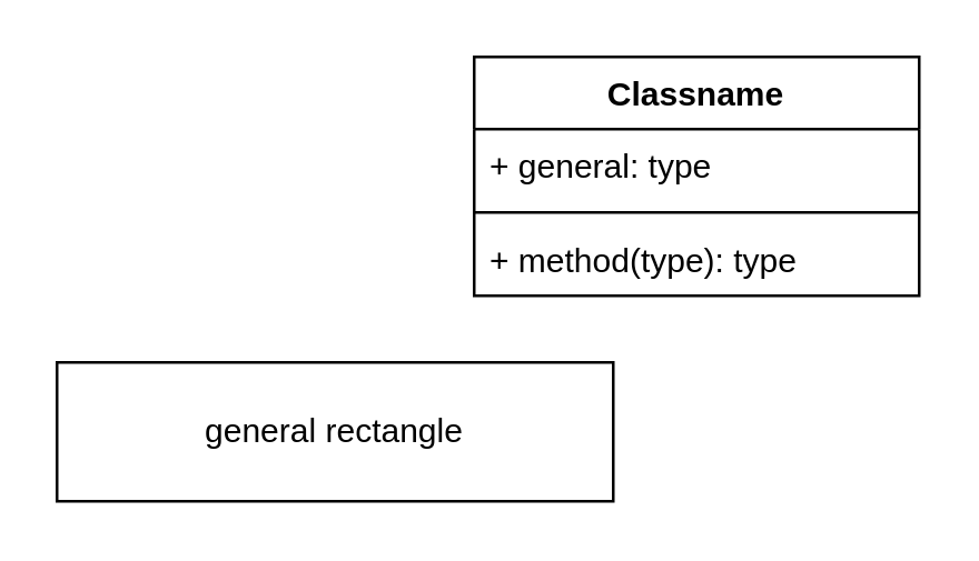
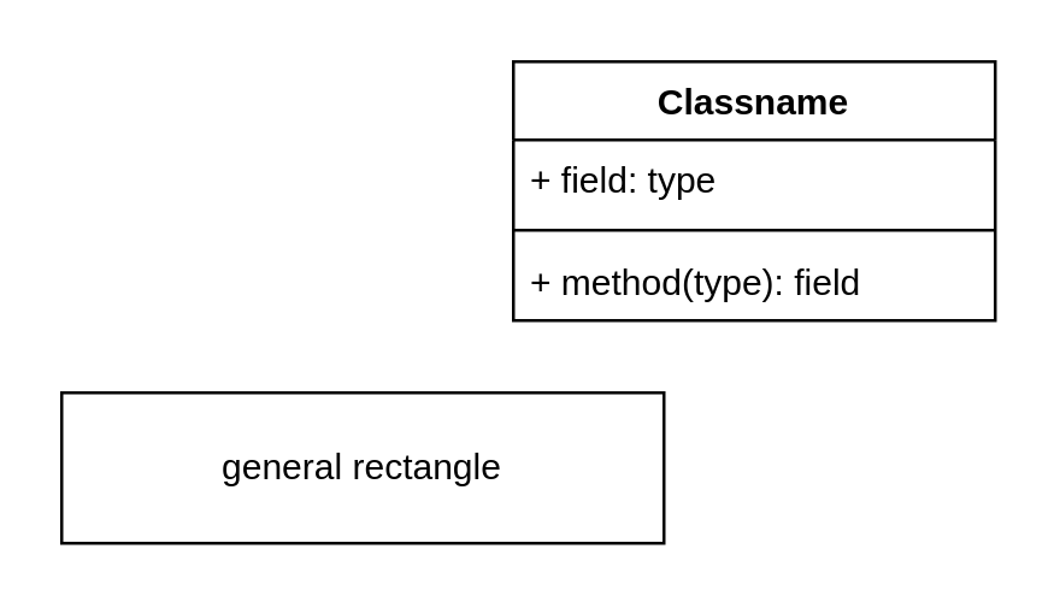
  <mxCell id="0" />
  <mxCell id="1" parent="0" />
  <mxCell id="2" value="Classname" style="swimlane;fontStyle=1;align=center;verticalAlign=top;childLayout=stackLayout;horizontal=1;startSize=26;horizontalStack=0;resizeParent=1;resizeParentMax=0;resizeLast=0;collapsible=1;marginBottom=0;" vertex="1" parent="1"><mxGeometry x="170" y="20" width="160" height="86" as="geometry" /></mxCell>
- <mxCell id="3" value="+ general: type" style="text;strokeColor=none;fillColor=none;align=left;verticalAlign=top;spacingLeft=4;spacingRight=4;overflow=hidden;rotatable=0;points=[[0,0.5],[1,0.5]];portConstraint=eastwest;" vertex="1" parent="2"><mxGeometry y="26" width="160" height="26" as="geometry" /></mxCell>
+ <mxCell id="3" value="+ field: type" style="text;strokeColor=none;fillColor=none;align=left;verticalAlign=top;spacingLeft=4;spacingRight=4;overflow=hidden;rotatable=0;points=[[0,0.5],[1,0.5]];portConstraint=eastwest;" vertex="1" parent="2"><mxGeometry y="26" width="160" height="26" as="geometry" /></mxCell>
  <mxCell id="4" value="" style="line;strokeWidth=1;fillColor=none;align=left;verticalAlign=middle;spacingTop=-1;spacingLeft=3;spacingRight=3;rotatable=0;labelPosition=right;points=[];portConstraint=eastwest;" vertex="1" parent="2"><mxGeometry y="52" width="160" height="8" as="geometry" /></mxCell>
- <mxCell id="5" value="+ method(type): type" style="text;strokeColor=none;fillColor=none;align=left;verticalAlign=top;spacingLeft=4;spacingRight=4;overflow=hidden;rotatable=0;points=[[0,0.5],[1,0.5]];portConstraint=eastwest;" vertex="1" parent="2"><mxGeometry y="60" width="160" height="26" as="geometry" /></mxCell>
+ <mxCell id="5" value="+ method(type): field" style="text;strokeColor=none;fillColor=none;align=left;verticalAlign=top;spacingLeft=4;spacingRight=4;overflow=hidden;rotatable=0;points=[[0,0.5],[1,0.5]];portConstraint=eastwest;" vertex="1" parent="2"><mxGeometry y="60" width="160" height="26" as="geometry" /></mxCell>
  <mxCell id="6" value="general rectangle" style="rounded=0;whiteSpace=wrap;html=1;" vertex="1" parent="1"><mxGeometry x="20" y="130" width="200" height="50" as="geometry" /></mxCell>
